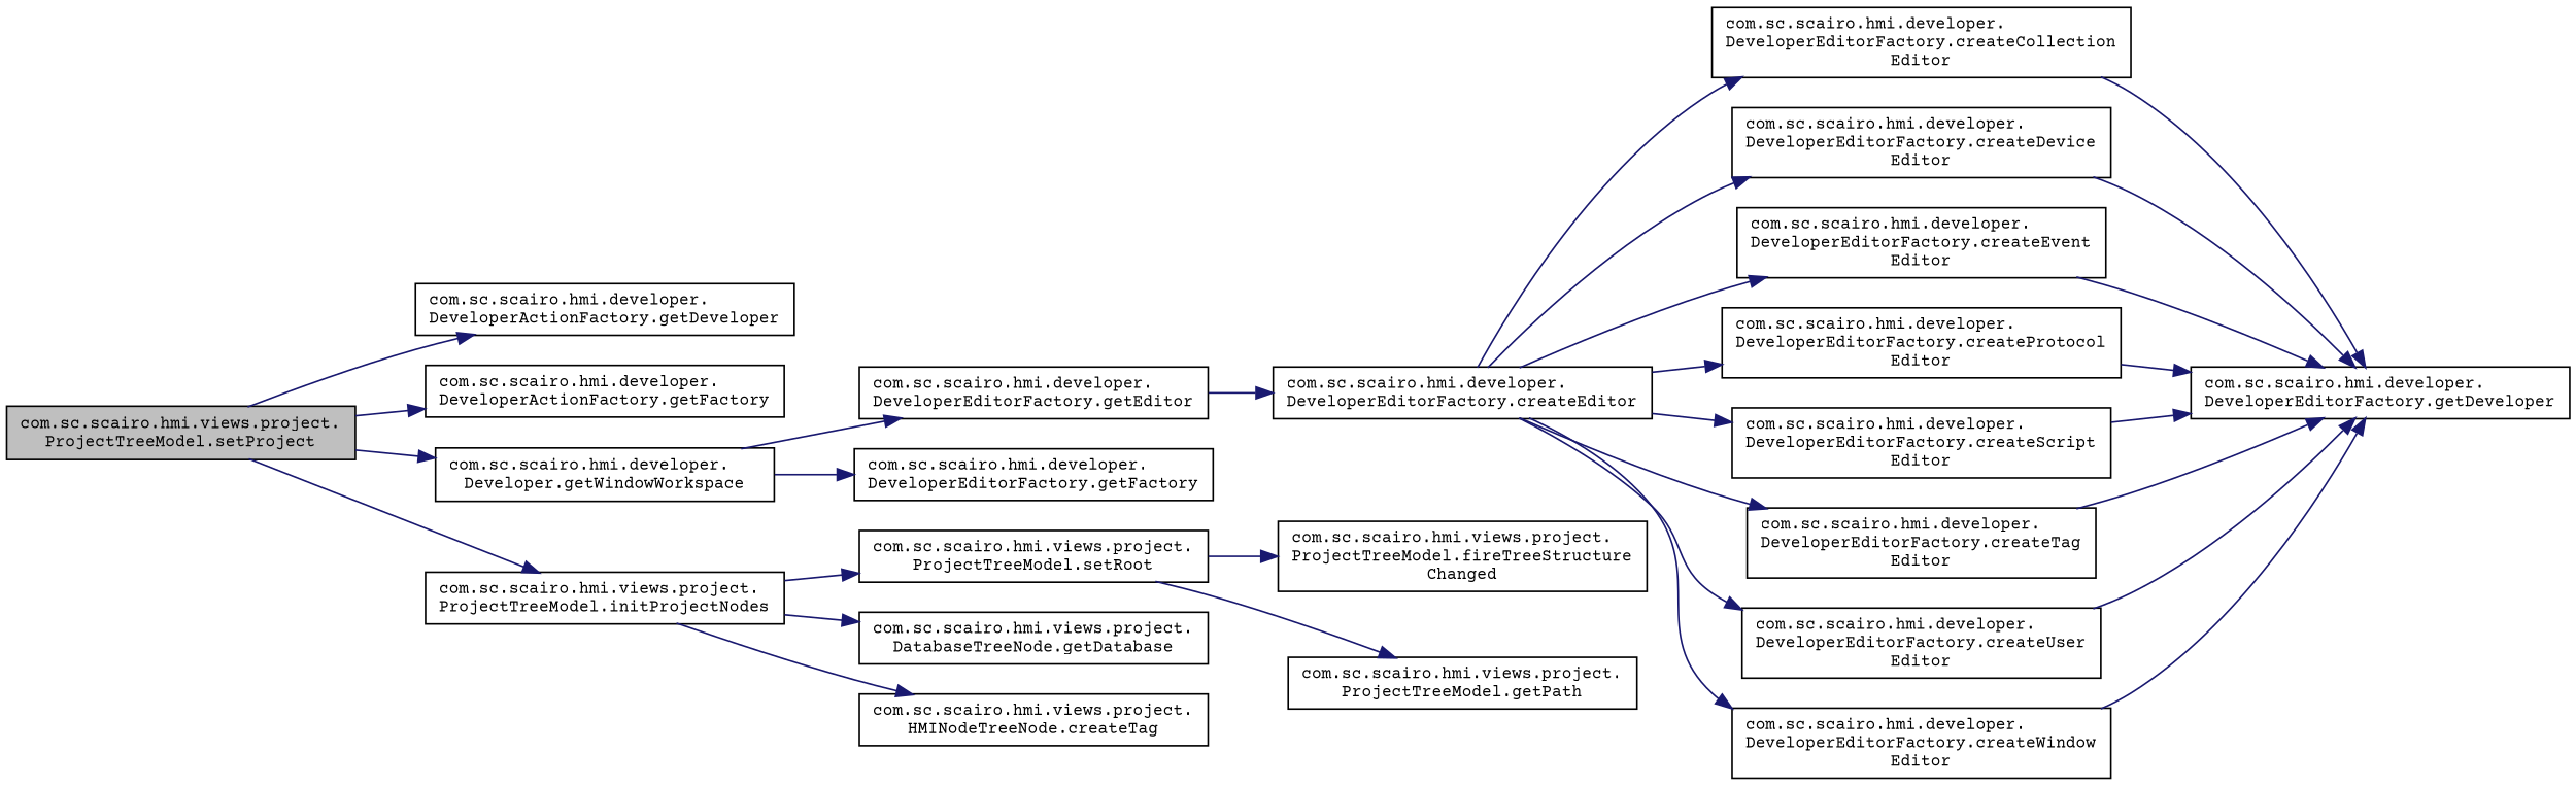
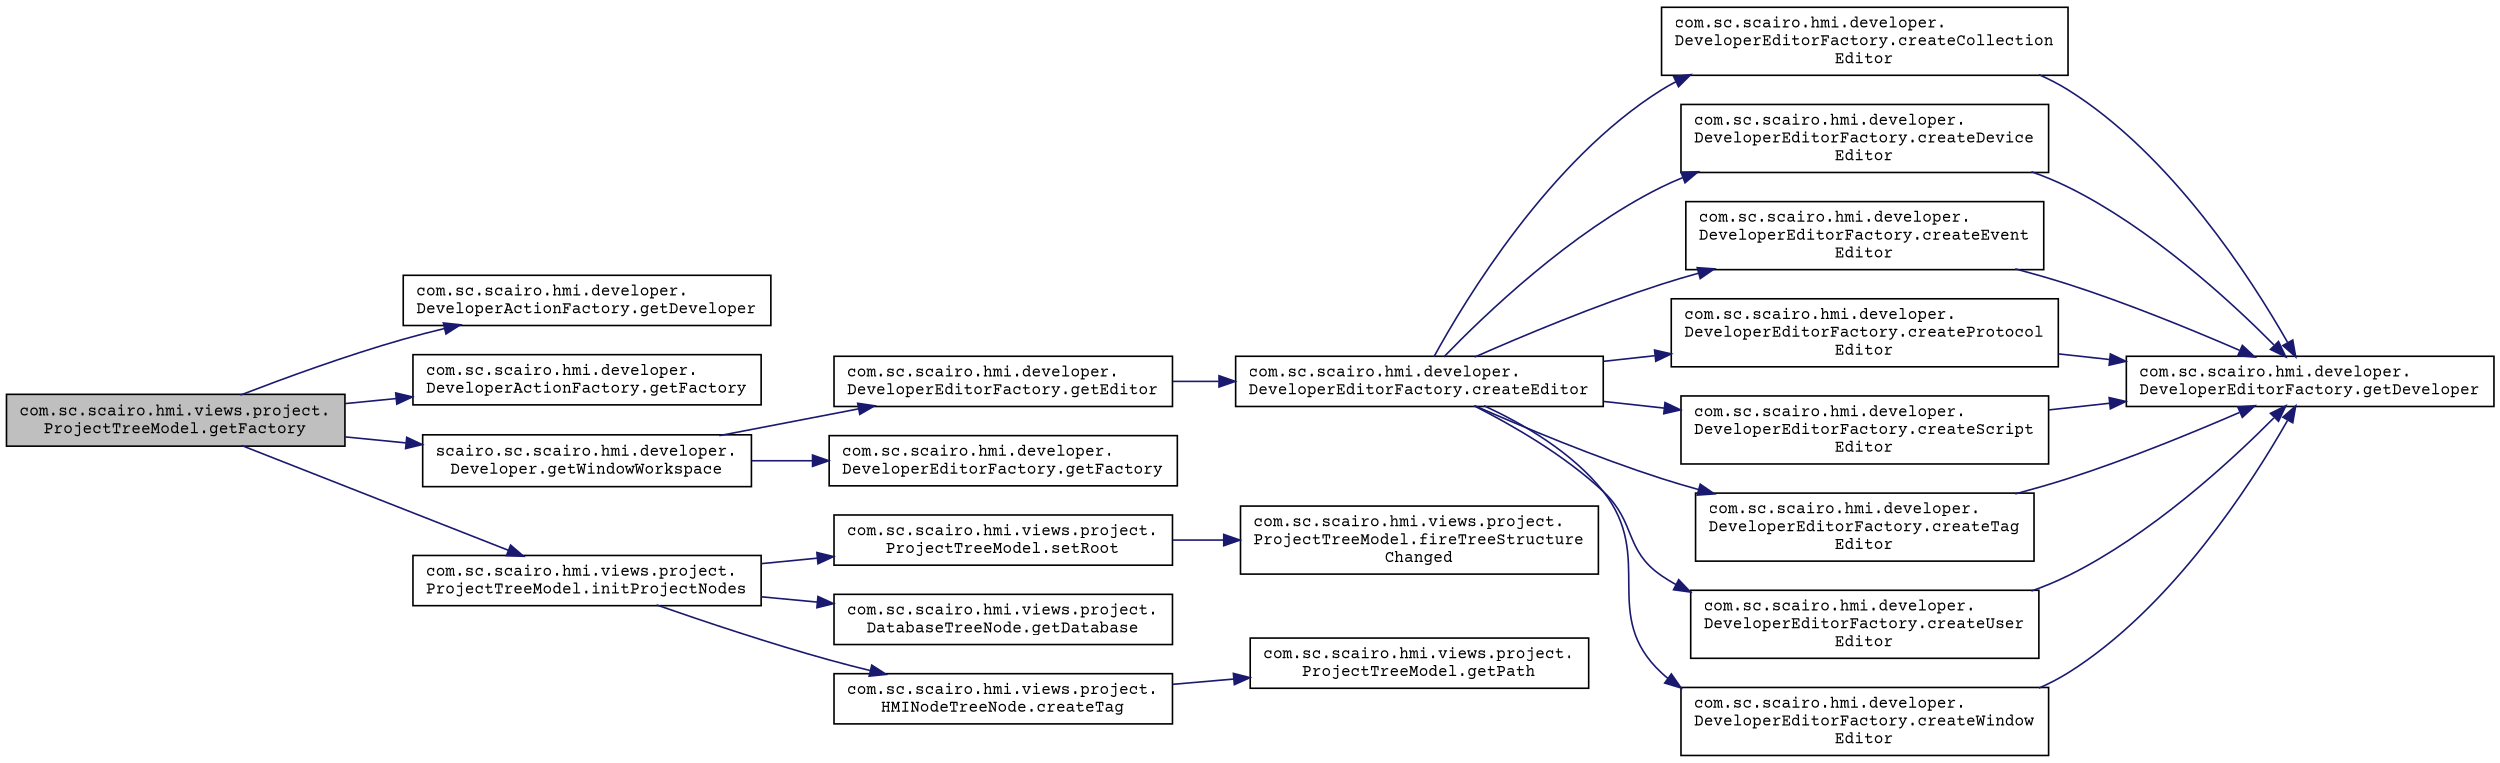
  digraph {
    fontname="Courier Prime"
    rankdir=LR
    node [color=black fillcolor=white fontname="Courier Prime" fontsize=10 shape=record style=filled]
    edge [color=midnightblue fontname="Courier Prime" fontsize=10 labelfontname=Helvetica labelfontsize=10 style=solid]
-   n1 [fillcolor=grey75 fontcolor=black height=0.2 label="com.sc.scairo.hmi.views.project.\lProjectTreeModel.setProject" width=0.4]
+   n1 [fillcolor=grey75 fontcolor=black height=0.2 label="com.sc.scairo.hmi.views.project.\lProjectTreeModel.getFactory" width=0.4]
    n2 [height=0.2 label="com.sc.scairo.hmi.developer.\lDeveloperActionFactory.getDeveloper" width=0.4]
    n3 [height=0.2 label="com.sc.scairo.hmi.developer.\lDeveloperActionFactory.getFactory" width=0.4]
-   n4 [height=0.2 label="com.sc.scairo.hmi.developer.\lDeveloper.getWindowWorkspace" width=0.4]
+   n4 [height=0.2 label="scairo.sc.scairo.hmi.developer.\lDeveloper.getWindowWorkspace" width=0.4]
    n5 [height=0.2 label="com.sc.scairo.hmi.views.project.\lProjectTreeModel.initProjectNodes" width=0.4]
    n6 [height=0.2 label="com.sc.scairo.hmi.developer.\lDeveloperEditorFactory.getEditor" width=0.4]
    n7 [height=0.2 label="com.sc.scairo.hmi.developer.\lDeveloperEditorFactory.getFactory" width=0.4]
    n8 [height=0.2 label="com.sc.scairo.hmi.views.project.\lProjectTreeModel.setRoot" width=0.4]
    n9 [height=0.2 label="com.sc.scairo.hmi.views.project.\lDatabaseTreeNode.getDatabase" width=0.4]
    n10 [height=0.2 label="com.sc.scairo.hmi.views.project.\lHMINodeTreeNode.createTag" width=0.4]
    n11 [height=0.2 label="com.sc.scairo.hmi.views.project.\lProjectTreeModel.fireTreeStructure\lChanged" width=0.4]
    n12 [height=0.2 label="com.sc.scairo.hmi.views.project.\lProjectTreeModel.getPath" width=0.4]
    n13 [height=0.2 label="com.sc.scairo.hmi.developer.\lDeveloperEditorFactory.createEditor" width=0.4]
    n14 [height=0.2 label="com.sc.scairo.hmi.developer.\lDeveloperEditorFactory.createCollection\lEditor" width=0.4]
    n15 [height=0.2 label="com.sc.scairo.hmi.developer.\lDeveloperEditorFactory.createDevice\lEditor" width=0.4]
    n16 [height=0.2 label="com.sc.scairo.hmi.developer.\lDeveloperEditorFactory.createEvent\lEditor" width=0.4]
    n17 [height=0.2 label="com.sc.scairo.hmi.developer.\lDeveloperEditorFactory.createProtocol\lEditor" width=0.4]
    n18 [height=0.2 label="com.sc.scairo.hmi.developer.\lDeveloperEditorFactory.createScript\lEditor" width=0.4]
    n19 [height=0.2 label="com.sc.scairo.hmi.developer.\lDeveloperEditorFactory.createTag\lEditor" width=0.4]
    n20 [height=0.2 label="com.sc.scairo.hmi.developer.\lDeveloperEditorFactory.createUser\lEditor" width=0.4]
    n21 [height=0.2 label="com.sc.scairo.hmi.developer.\lDeveloperEditorFactory.createWindow\lEditor" width=0.4]
    n22 [height=0.2 label="com.sc.scairo.hmi.developer.\lDeveloperEditorFactory.getDeveloper" width=0.4]
    n1 -> n2
    n1 -> n3
    n1 -> n4
    n1 -> n5
    n4 -> n6
    n4 -> n7
    n5 -> n8
    n5 -> n9
    n5 -> n10
    n6 -> n13
    n8 -> n11
-   n8 -> n12
+   n10 -> n12
    n13 -> n14
    n13 -> n15
    n13 -> n16
    n13 -> n17
    n13 -> n18
    n13 -> n19
    n13 -> n20
    n13 -> n21
    n14 -> n22
    n15 -> n22
    n16 -> n22
    n17 -> n22
    n18 -> n22
    n19 -> n22
    n20 -> n22
    n21 -> n22
  }
